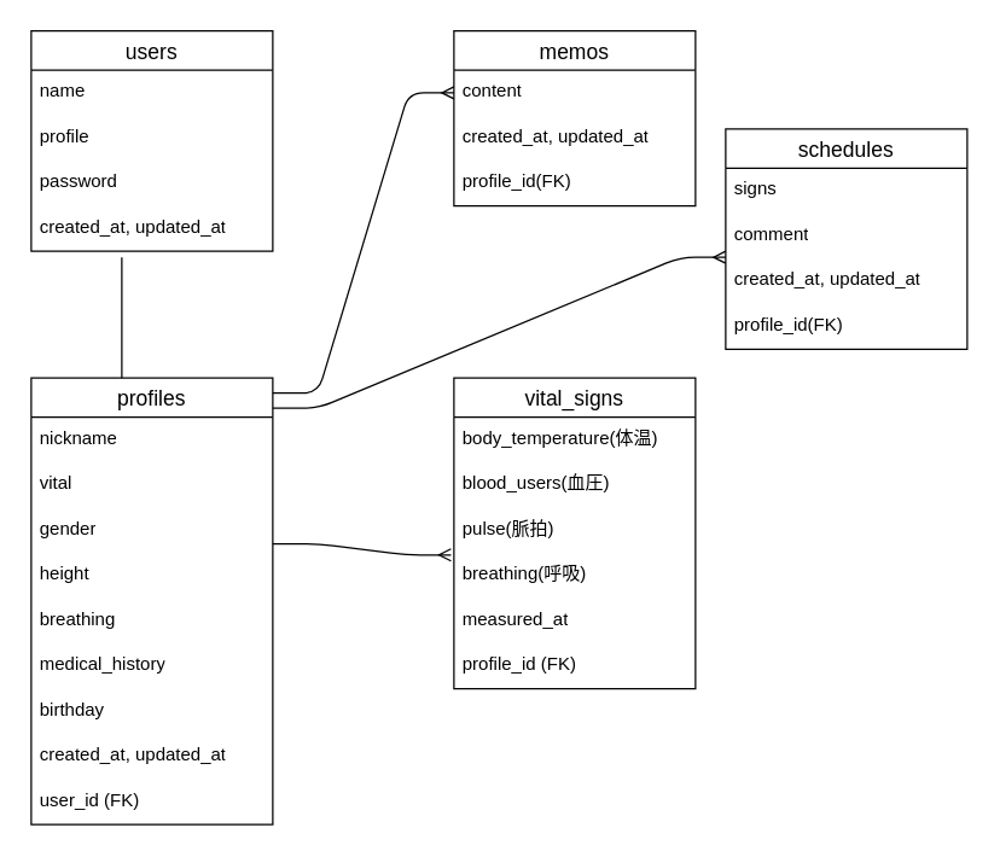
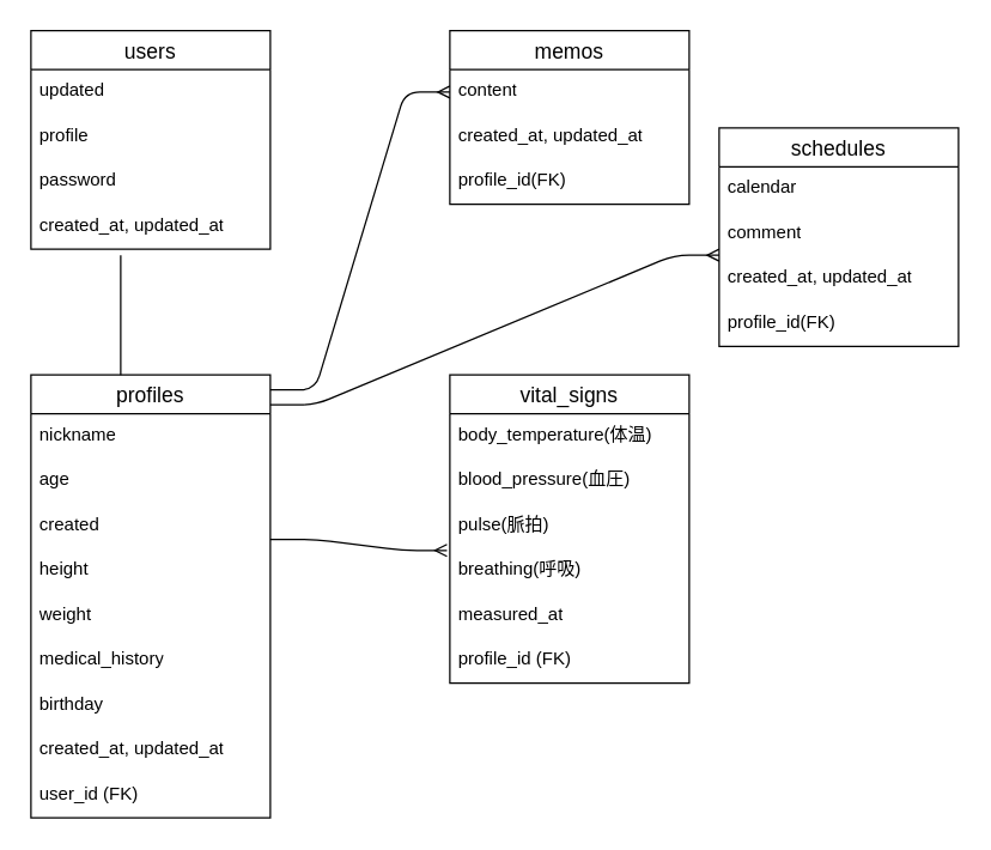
  <mxCell id="0" />
  <mxCell id="1" parent="0" />
  <mxCell id="2" value="users" style="swimlane;fontStyle=0;childLayout=stackLayout;horizontal=1;startSize=26;horizontalStack=0;resizeParent=1;resizeParentMax=0;resizeLast=0;collapsible=1;marginBottom=0;align=center;fontSize=14;" parent="1" vertex="1"><mxGeometry x="20" y="20" width="160" height="146" as="geometry" /></mxCell>
- <mxCell id="3" value="name" style="text;strokeColor=none;fillColor=none;spacingLeft=4;spacingRight=4;overflow=hidden;rotatable=0;points=[[0,0.5],[1,0.5]];portConstraint=eastwest;fontSize=12;whiteSpace=wrap;html=1;" parent="2" vertex="1"><mxGeometry y="26" width="160" height="30" as="geometry" /></mxCell>
+ <mxCell id="3" value="updated" style="text;strokeColor=none;fillColor=none;spacingLeft=4;spacingRight=4;overflow=hidden;rotatable=0;points=[[0,0.5],[1,0.5]];portConstraint=eastwest;fontSize=12;whiteSpace=wrap;html=1;" parent="2" vertex="1"><mxGeometry y="26" width="160" height="30" as="geometry" /></mxCell>
  <mxCell id="4" value="profile" style="text;strokeColor=none;fillColor=none;spacingLeft=4;spacingRight=4;overflow=hidden;rotatable=0;points=[[0,0.5],[1,0.5]];portConstraint=eastwest;fontSize=12;whiteSpace=wrap;html=1;" parent="2" vertex="1"><mxGeometry y="56" width="160" height="30" as="geometry" /></mxCell>
  <mxCell id="5" value="password" style="text;strokeColor=none;fillColor=none;spacingLeft=4;spacingRight=4;overflow=hidden;rotatable=0;points=[[0,0.5],[1,0.5]];portConstraint=eastwest;fontSize=12;whiteSpace=wrap;html=1;" parent="2" vertex="1"><mxGeometry y="86" width="160" height="30" as="geometry" /></mxCell>
  <mxCell id="6" value="created_at, updated_at" style="text;strokeColor=none;fillColor=none;spacingLeft=4;spacingRight=4;overflow=hidden;rotatable=0;points=[[0,0.5],[1,0.5]];portConstraint=eastwest;fontSize=12;whiteSpace=wrap;html=1;" vertex="1" parent="2"><mxGeometry y="116" width="160" height="30" as="geometry" /></mxCell>
  <mxCell id="7" value="profiles" style="swimlane;fontStyle=0;childLayout=stackLayout;horizontal=1;startSize=26;horizontalStack=0;resizeParent=1;resizeParentMax=0;resizeLast=0;collapsible=1;marginBottom=0;align=center;fontSize=14;" vertex="1" parent="1"><mxGeometry x="20" y="250" width="160" height="296" as="geometry" /></mxCell>
  <mxCell id="8" value="nickname" style="text;strokeColor=none;fillColor=none;spacingLeft=4;spacingRight=4;overflow=hidden;rotatable=0;points=[[0,0.5],[1,0.5]];portConstraint=eastwest;fontSize=12;whiteSpace=wrap;html=1;" vertex="1" parent="7"><mxGeometry y="26" width="160" height="30" as="geometry" /></mxCell>
- <mxCell id="9" value="vital" style="text;strokeColor=none;fillColor=none;spacingLeft=4;spacingRight=4;overflow=hidden;rotatable=0;points=[[0,0.5],[1,0.5]];portConstraint=eastwest;fontSize=12;whiteSpace=wrap;html=1;" vertex="1" parent="7"><mxGeometry y="56" width="160" height="30" as="geometry" /></mxCell>
- <mxCell id="10" value="gender" style="text;strokeColor=none;fillColor=none;spacingLeft=4;spacingRight=4;overflow=hidden;rotatable=0;points=[[0,0.5],[1,0.5]];portConstraint=eastwest;fontSize=12;whiteSpace=wrap;html=1;" vertex="1" parent="7"><mxGeometry y="86" width="160" height="30" as="geometry" /></mxCell>
+ <mxCell id="9" value="age" style="text;strokeColor=none;fillColor=none;spacingLeft=4;spacingRight=4;overflow=hidden;rotatable=0;points=[[0,0.5],[1,0.5]];portConstraint=eastwest;fontSize=12;whiteSpace=wrap;html=1;" vertex="1" parent="7"><mxGeometry y="56" width="160" height="30" as="geometry" /></mxCell>
+ <mxCell id="10" value="created" style="text;strokeColor=none;fillColor=none;spacingLeft=4;spacingRight=4;overflow=hidden;rotatable=0;points=[[0,0.5],[1,0.5]];portConstraint=eastwest;fontSize=12;whiteSpace=wrap;html=1;" vertex="1" parent="7"><mxGeometry y="86" width="160" height="30" as="geometry" /></mxCell>
  <mxCell id="11" value="height" style="text;strokeColor=none;fillColor=none;spacingLeft=4;spacingRight=4;overflow=hidden;rotatable=0;points=[[0,0.5],[1,0.5]];portConstraint=eastwest;fontSize=12;whiteSpace=wrap;html=1;" vertex="1" parent="7"><mxGeometry y="116" width="160" height="30" as="geometry" /></mxCell>
- <mxCell id="12" value="breathing" style="text;strokeColor=none;fillColor=none;spacingLeft=4;spacingRight=4;overflow=hidden;rotatable=0;points=[[0,0.5],[1,0.5]];portConstraint=eastwest;fontSize=12;whiteSpace=wrap;html=1;" vertex="1" parent="7"><mxGeometry y="146" width="160" height="30" as="geometry" /></mxCell>
+ <mxCell id="12" value="weight" style="text;strokeColor=none;fillColor=none;spacingLeft=4;spacingRight=4;overflow=hidden;rotatable=0;points=[[0,0.5],[1,0.5]];portConstraint=eastwest;fontSize=12;whiteSpace=wrap;html=1;" vertex="1" parent="7"><mxGeometry y="146" width="160" height="30" as="geometry" /></mxCell>
  <mxCell id="13" value="medical_history" style="text;strokeColor=none;fillColor=none;spacingLeft=4;spacingRight=4;overflow=hidden;rotatable=0;points=[[0,0.5],[1,0.5]];portConstraint=eastwest;fontSize=12;whiteSpace=wrap;html=1;" vertex="1" parent="7"><mxGeometry y="176" width="160" height="30" as="geometry" /></mxCell>
  <mxCell id="14" value="birthday" style="text;strokeColor=none;fillColor=none;spacingLeft=4;spacingRight=4;overflow=hidden;rotatable=0;points=[[0,0.5],[1,0.5]];portConstraint=eastwest;fontSize=12;whiteSpace=wrap;html=1;" vertex="1" parent="7"><mxGeometry y="206" width="160" height="30" as="geometry" /></mxCell>
  <mxCell id="15" value="&lt;span style=&quot;color: rgb(0, 0, 0);&quot;&gt;created_at, updated_at&lt;/span&gt;" style="text;strokeColor=none;fillColor=none;spacingLeft=4;spacingRight=4;overflow=hidden;rotatable=0;points=[[0,0.5],[1,0.5]];portConstraint=eastwest;fontSize=12;whiteSpace=wrap;html=1;" vertex="1" parent="7"><mxGeometry y="236" width="160" height="30" as="geometry" /></mxCell>
  <mxCell id="16" value="user_id (FK)" style="text;strokeColor=none;fillColor=none;spacingLeft=4;spacingRight=4;overflow=hidden;rotatable=0;points=[[0,0.5],[1,0.5]];portConstraint=eastwest;fontSize=12;whiteSpace=wrap;html=1;" vertex="1" parent="7"><mxGeometry y="266" width="160" height="30" as="geometry" /></mxCell>
  <mxCell id="17" value="vital_signs" style="swimlane;fontStyle=0;childLayout=stackLayout;horizontal=1;startSize=26;horizontalStack=0;resizeParent=1;resizeParentMax=0;resizeLast=0;collapsible=1;marginBottom=0;align=center;fontSize=14;" vertex="1" parent="1"><mxGeometry x="300" y="250" width="160" height="206" as="geometry" /></mxCell>
  <mxCell id="18" value="body_temperature(体温)" style="text;strokeColor=none;fillColor=none;spacingLeft=4;spacingRight=4;overflow=hidden;rotatable=0;points=[[0,0.5],[1,0.5]];portConstraint=eastwest;fontSize=12;whiteSpace=wrap;html=1;" vertex="1" parent="17"><mxGeometry y="26" width="160" height="30" as="geometry" /></mxCell>
- <mxCell id="19" value="blood_users(血圧)" style="text;strokeColor=none;fillColor=none;spacingLeft=4;spacingRight=4;overflow=hidden;rotatable=0;points=[[0,0.5],[1,0.5]];portConstraint=eastwest;fontSize=12;whiteSpace=wrap;html=1;" vertex="1" parent="17"><mxGeometry y="56" width="160" height="30" as="geometry" /></mxCell>
+ <mxCell id="19" value="blood_pressure(血圧)" style="text;strokeColor=none;fillColor=none;spacingLeft=4;spacingRight=4;overflow=hidden;rotatable=0;points=[[0,0.5],[1,0.5]];portConstraint=eastwest;fontSize=12;whiteSpace=wrap;html=1;" vertex="1" parent="17"><mxGeometry y="56" width="160" height="30" as="geometry" /></mxCell>
  <mxCell id="20" value="pulse(脈拍)" style="text;strokeColor=none;fillColor=none;spacingLeft=4;spacingRight=4;overflow=hidden;rotatable=0;points=[[0,0.5],[1,0.5]];portConstraint=eastwest;fontSize=12;whiteSpace=wrap;html=1;" vertex="1" parent="17"><mxGeometry y="86" width="160" height="30" as="geometry" /></mxCell>
  <mxCell id="21" value="breathing(呼吸)" style="text;strokeColor=none;fillColor=none;spacingLeft=4;spacingRight=4;overflow=hidden;rotatable=0;points=[[0,0.5],[1,0.5]];portConstraint=eastwest;fontSize=12;whiteSpace=wrap;html=1;" vertex="1" parent="17"><mxGeometry y="116" width="160" height="30" as="geometry" /></mxCell>
  <mxCell id="22" value="measured_at" style="text;strokeColor=none;fillColor=none;spacingLeft=4;spacingRight=4;overflow=hidden;rotatable=0;points=[[0,0.5],[1,0.5]];portConstraint=eastwest;fontSize=12;whiteSpace=wrap;html=1;" vertex="1" parent="17"><mxGeometry y="146" width="160" height="30" as="geometry" /></mxCell>
  <mxCell id="23" value="profile_id (FK)" style="text;strokeColor=none;fillColor=none;spacingLeft=4;spacingRight=4;overflow=hidden;rotatable=0;points=[[0,0.5],[1,0.5]];portConstraint=eastwest;fontSize=12;whiteSpace=wrap;html=1;" vertex="1" parent="17"><mxGeometry y="176" width="160" height="30" as="geometry" /></mxCell>
  <mxCell id="24" value="memos" style="swimlane;fontStyle=0;childLayout=stackLayout;horizontal=1;startSize=26;horizontalStack=0;resizeParent=1;resizeParentMax=0;resizeLast=0;collapsible=1;marginBottom=0;align=center;fontSize=14;" vertex="1" parent="1"><mxGeometry x="300" y="20" width="160" height="116" as="geometry" /></mxCell>
  <mxCell id="25" value="content" style="text;strokeColor=none;fillColor=none;spacingLeft=4;spacingRight=4;overflow=hidden;rotatable=0;points=[[0,0.5],[1,0.5]];portConstraint=eastwest;fontSize=12;whiteSpace=wrap;html=1;" vertex="1" parent="24"><mxGeometry y="26" width="160" height="30" as="geometry" /></mxCell>
  <mxCell id="26" value="&lt;span style=&quot;color: rgb(0, 0, 0);&quot;&gt;created_at, updated_at&lt;/span&gt;" style="text;strokeColor=none;fillColor=none;spacingLeft=4;spacingRight=4;overflow=hidden;rotatable=0;points=[[0,0.5],[1,0.5]];portConstraint=eastwest;fontSize=12;whiteSpace=wrap;html=1;" vertex="1" parent="24"><mxGeometry y="56" width="160" height="30" as="geometry" /></mxCell>
  <mxCell id="27" value="profile_id(FK)" style="text;strokeColor=none;fillColor=none;spacingLeft=4;spacingRight=4;overflow=hidden;rotatable=0;points=[[0,0.5],[1,0.5]];portConstraint=eastwest;fontSize=12;whiteSpace=wrap;html=1;" vertex="1" parent="24"><mxGeometry y="86" width="160" height="30" as="geometry" /></mxCell>
  <mxCell id="28" value="schedules" style="swimlane;fontStyle=0;childLayout=stackLayout;horizontal=1;startSize=26;horizontalStack=0;resizeParent=1;resizeParentMax=0;resizeLast=0;collapsible=1;marginBottom=0;align=center;fontSize=14;" vertex="1" parent="1"><mxGeometry x="480" y="85" width="160" height="146" as="geometry" /></mxCell>
- <mxCell id="29" value="signs" style="text;strokeColor=none;fillColor=none;spacingLeft=4;spacingRight=4;overflow=hidden;rotatable=0;points=[[0,0.5],[1,0.5]];portConstraint=eastwest;fontSize=12;whiteSpace=wrap;html=1;" vertex="1" parent="28"><mxGeometry y="26" width="160" height="30" as="geometry" /></mxCell>
+ <mxCell id="29" value="calendar" style="text;strokeColor=none;fillColor=none;spacingLeft=4;spacingRight=4;overflow=hidden;rotatable=0;points=[[0,0.5],[1,0.5]];portConstraint=eastwest;fontSize=12;whiteSpace=wrap;html=1;" vertex="1" parent="28"><mxGeometry y="26" width="160" height="30" as="geometry" /></mxCell>
  <mxCell id="30" value="comment" style="text;strokeColor=none;fillColor=none;spacingLeft=4;spacingRight=4;overflow=hidden;rotatable=0;points=[[0,0.5],[1,0.5]];portConstraint=eastwest;fontSize=12;whiteSpace=wrap;html=1;" vertex="1" parent="28"><mxGeometry y="56" width="160" height="30" as="geometry" /></mxCell>
  <mxCell id="31" value="&lt;span style=&quot;color: rgb(0, 0, 0);&quot;&gt;created_at, updated_at&lt;/span&gt;" style="text;strokeColor=none;fillColor=none;spacingLeft=4;spacingRight=4;overflow=hidden;rotatable=0;points=[[0,0.5],[1,0.5]];portConstraint=eastwest;fontSize=12;whiteSpace=wrap;html=1;" vertex="1" parent="28"><mxGeometry y="86" width="160" height="30" as="geometry" /></mxCell>
  <mxCell id="32" value="profile_id(FK)" style="text;strokeColor=none;fillColor=none;spacingLeft=4;spacingRight=4;overflow=hidden;rotatable=0;points=[[0,0.5],[1,0.5]];portConstraint=eastwest;fontSize=12;whiteSpace=wrap;html=1;" vertex="1" parent="28"><mxGeometry y="116" width="160" height="30" as="geometry" /></mxCell>
  <mxCell id="33" value="" style="endArrow=none;html=1;rounded=0;entryX=0.375;entryY=0;entryDx=0;entryDy=0;entryPerimeter=0;" edge="1" parent="1" target="7"><mxGeometry relative="1" as="geometry"><mxPoint x="80" y="170" as="sourcePoint" /><mxPoint x="240" y="170" as="targetPoint" /><Array as="points"><mxPoint x="80" y="210" /></Array></mxGeometry></mxCell>
  <mxCell id="34" value="" style="edgeStyle=entityRelationEdgeStyle;fontSize=12;html=1;endArrow=ERmany;entryX=-0.012;entryY=0.044;entryDx=0;entryDy=0;entryPerimeter=0;" edge="1" parent="1" target="21"><mxGeometry width="100" height="100" relative="1" as="geometry"><mxPoint x="180" y="360" as="sourcePoint" /><mxPoint x="290" y="368" as="targetPoint" /></mxGeometry></mxCell>
  <mxCell id="35" value="" style="edgeStyle=entityRelationEdgeStyle;fontSize=12;html=1;endArrow=ERmany;entryX=0;entryY=0.967;entryDx=0;entryDy=0;entryPerimeter=0;" edge="1" parent="1" target="30"><mxGeometry width="100" height="100" relative="1" as="geometry"><mxPoint x="180" y="270" as="sourcePoint" /><mxPoint x="280" y="170" as="targetPoint" /></mxGeometry></mxCell>
  <mxCell id="36" value="" style="edgeStyle=entityRelationEdgeStyle;fontSize=12;html=1;endArrow=ERmany;entryX=0;entryY=0.5;entryDx=0;entryDy=0;" edge="1" parent="1" target="25"><mxGeometry width="100" height="100" relative="1" as="geometry"><mxPoint x="180" y="260" as="sourcePoint" /><mxPoint x="280" y="160" as="targetPoint" /></mxGeometry></mxCell>
